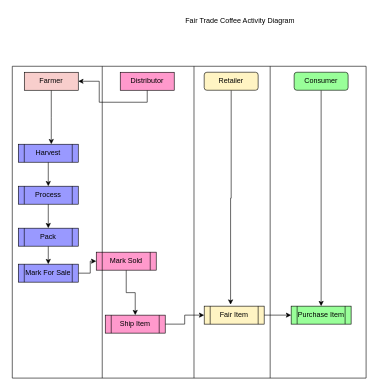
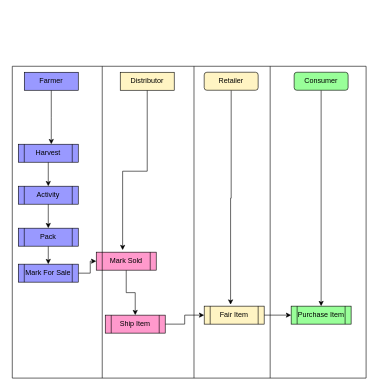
  <mxCell id="0" />
  <mxCell id="1" parent="0" />
  <mxCell id="2" style="edgeStyle=orthogonalEdgeStyle;rounded=0;orthogonalLoop=1;jettySize=auto;html=1;" edge="1" parent="1" source="3"><mxGeometry relative="1" as="geometry"><mxPoint x="85" y="240" as="targetPoint" /></mxGeometry></mxCell>
- <mxCell id="3" value="Farmer" style="rounded=0;whiteSpace=wrap;html=1;fillColor=#f8cecc;" vertex="1" parent="1"><mxGeometry x="40" y="120" width="90" height="30" as="geometry" /></mxCell>
- <mxCell id="4" style="edgeStyle=orthogonalEdgeStyle;rounded=0;orthogonalLoop=1;jettySize=auto;html=1;exitX=0.5;exitY=1;exitDx=0;exitDy=0;" edge="1" parent="1" source="5" target="3"><mxGeometry relative="1" as="geometry" /></mxCell>
- <mxCell id="5" value="Distributor" style="rounded=0;whiteSpace=wrap;html=1;fillColor=#FF99CC;" vertex="1" parent="1"><mxGeometry x="200" y="120" width="90" height="30" as="geometry" /></mxCell>
+ <mxCell id="3" value="Farmer" style="rounded=0;whiteSpace=wrap;html=1;fillColor=#9999FF;" vertex="1" parent="1"><mxGeometry x="40" y="120" width="90" height="30" as="geometry" /></mxCell>
+ <mxCell id="4" style="edgeStyle=orthogonalEdgeStyle;rounded=0;orthogonalLoop=1;jettySize=auto;html=1;exitX=0.5;exitY=1;exitDx=0;exitDy=0;entryX=0.44;entryY=-0.117;entryDx=0;entryDy=0;entryPerimeter=0;" edge="1" parent="1" source="5" target="26"><mxGeometry relative="1" as="geometry" /></mxCell>
+ <mxCell id="5" value="Distributor" style="rounded=0;whiteSpace=wrap;html=1;fillColor=#fff4c3;" vertex="1" parent="1"><mxGeometry x="200" y="120" width="90" height="30" as="geometry" /></mxCell>
  <mxCell id="6" style="edgeStyle=orthogonalEdgeStyle;rounded=0;orthogonalLoop=1;jettySize=auto;html=1;exitX=0.5;exitY=1;exitDx=0;exitDy=0;entryX=0.44;entryY=-0.083;entryDx=0;entryDy=0;entryPerimeter=0;" edge="1" parent="1" source="7" target="30"><mxGeometry relative="1" as="geometry" /></mxCell>
  <mxCell id="7" value="Retailer" style="whiteSpace=wrap;html=1;fillColor=#FFF4C3;rounded=1;" vertex="1" parent="1"><mxGeometry x="340" y="120" width="90" height="30" as="geometry" /></mxCell>
  <mxCell id="8" style="edgeStyle=orthogonalEdgeStyle;rounded=0;orthogonalLoop=1;jettySize=auto;html=1;exitX=0.5;exitY=1;exitDx=0;exitDy=0;entryX=0.5;entryY=0;entryDx=0;entryDy=0;" edge="1" parent="1" source="9" target="31"><mxGeometry relative="1" as="geometry" /></mxCell>
  <mxCell id="9" value="Consumer" style="whiteSpace=wrap;html=1;fillColor=#99FF99;rounded=1;" vertex="1" parent="1"><mxGeometry x="490" y="120" width="90" height="30" as="geometry" /></mxCell>
  <mxCell id="10" style="edgeStyle=orthogonalEdgeStyle;rounded=0;orthogonalLoop=1;jettySize=auto;html=1;entryX=0.5;entryY=0;entryDx=0;entryDy=0;" edge="1" parent="1" source="11" target="13"><mxGeometry relative="1" as="geometry" /></mxCell>
  <mxCell id="11" value="Harvest" style="shape=process;whiteSpace=wrap;html=1;backgroundOutline=1;fillColor=#9999FF;" vertex="1" parent="1"><mxGeometry x="30" y="240" width="100" height="30" as="geometry" /></mxCell>
  <mxCell id="12" style="edgeStyle=orthogonalEdgeStyle;rounded=0;orthogonalLoop=1;jettySize=auto;html=1;exitX=0.5;exitY=1;exitDx=0;exitDy=0;" edge="1" parent="1" source="13" target="15"><mxGeometry relative="1" as="geometry" /></mxCell>
- <mxCell id="13" value="Process" style="shape=process;whiteSpace=wrap;html=1;backgroundOutline=1;fillColor=#9999FF;" vertex="1" parent="1"><mxGeometry x="30" y="310" width="100" height="30" as="geometry" /></mxCell>
+ <mxCell id="13" value="Activity" style="shape=process;whiteSpace=wrap;html=1;backgroundOutline=1;fillColor=#9999FF;" vertex="1" parent="1"><mxGeometry x="30" y="310" width="100" height="30" as="geometry" /></mxCell>
  <mxCell id="14" style="edgeStyle=orthogonalEdgeStyle;rounded=0;orthogonalLoop=1;jettySize=auto;html=1;exitX=0.5;exitY=1;exitDx=0;exitDy=0;entryX=0.5;entryY=0;entryDx=0;entryDy=0;" edge="1" parent="1" source="15" target="17"><mxGeometry relative="1" as="geometry" /></mxCell>
  <mxCell id="15" value="Pack&lt;span style=&quot;color: rgba(0 , 0 , 0 , 0) ; font-family: monospace ; font-size: 0px&quot;&gt;%3CmxGraphModel%3E%3Croot%3E%3CmxCell%20id%3D%220%22%2F%3E%3CmxCell%20id%3D%221%22%20parent%3D%220%22%2F%3E%3CmxCell%20id%3D%222%22%20value%3D%22Process%22%20style%3D%22shape%3Dprocess%3BwhiteSpace%3Dwrap%3Bhtml%3D1%3BbackgroundOutline%3D1%3B%22%20vertex%3D%221%22%20parent%3D%221%22%3E%3CmxGeometry%20x%3D%2220%22%20y%3D%22240%22%20width%3D%22100%22%20height%3D%2230%22%20as%3D%22geometry%22%2F%3E%3C%2FmxCell%3E%3C%2Froot%3E%3C%2FmxGraphModel%3E&lt;/span&gt;" style="shape=process;whiteSpace=wrap;html=1;backgroundOutline=1;fillColor=#9999FF;" vertex="1" parent="1"><mxGeometry x="30" y="380" width="100" height="30" as="geometry" /></mxCell>
  <mxCell id="16" style="edgeStyle=orthogonalEdgeStyle;rounded=0;orthogonalLoop=1;jettySize=auto;html=1;exitX=1;exitY=0.5;exitDx=0;exitDy=0;" edge="1" parent="1" source="17" target="26"><mxGeometry relative="1" as="geometry" /></mxCell>
  <mxCell id="17" value="Mark For Sale" style="shape=process;whiteSpace=wrap;html=1;backgroundOutline=1;fillColor=#9999FF;" vertex="1" parent="1"><mxGeometry x="30" y="440" width="100" height="30" as="geometry" /></mxCell>
  <mxCell id="18" value="" style="endArrow=none;html=1;rounded=0;" edge="1" parent="1"><mxGeometry width="50" height="50" relative="1" as="geometry"><mxPoint x="170" y="630" as="sourcePoint" /><mxPoint x="170" y="110" as="targetPoint" /></mxGeometry></mxCell>
  <mxCell id="19" value="" style="endArrow=none;html=1;rounded=0;" edge="1" parent="1"><mxGeometry width="50" height="50" relative="1" as="geometry"><mxPoint x="323" y="630" as="sourcePoint" /><mxPoint x="323" y="110" as="targetPoint" /></mxGeometry></mxCell>
  <mxCell id="20" value="" style="endArrow=none;html=1;rounded=0;" edge="1" parent="1"><mxGeometry width="50" height="50" relative="1" as="geometry"><mxPoint x="450" y="630" as="sourcePoint" /><mxPoint x="450" y="110" as="targetPoint" /></mxGeometry></mxCell>
  <mxCell id="21" value="" style="endArrow=none;html=1;rounded=0;" edge="1" parent="1"><mxGeometry width="50" height="50" relative="1" as="geometry"><mxPoint x="610" y="630" as="sourcePoint" /><mxPoint x="610" y="110" as="targetPoint" /></mxGeometry></mxCell>
  <mxCell id="22" value="" style="endArrow=none;html=1;rounded=0;" edge="1" parent="1"><mxGeometry width="50" height="50" relative="1" as="geometry"><mxPoint x="610" y="110" as="sourcePoint" /><mxPoint x="20" y="110" as="targetPoint" /></mxGeometry></mxCell>
  <mxCell id="23" value="" style="endArrow=none;html=1;rounded=0;" edge="1" parent="1"><mxGeometry width="50" height="50" relative="1" as="geometry"><mxPoint x="610" y="630" as="sourcePoint" /><mxPoint x="20" y="630" as="targetPoint" /></mxGeometry></mxCell>
  <mxCell id="24" value="" style="endArrow=none;html=1;rounded=0;" edge="1" parent="1"><mxGeometry width="50" height="50" relative="1" as="geometry"><mxPoint x="20" y="630" as="sourcePoint" /><mxPoint x="20" y="110" as="targetPoint" /></mxGeometry></mxCell>
  <mxCell id="25" style="edgeStyle=orthogonalEdgeStyle;rounded=0;orthogonalLoop=1;jettySize=auto;html=1;exitX=0.5;exitY=1;exitDx=0;exitDy=0;entryX=0.5;entryY=0;entryDx=0;entryDy=0;" edge="1" parent="1" source="26" target="28"><mxGeometry relative="1" as="geometry" /></mxCell>
  <mxCell id="26" value="Mark Sold" style="shape=process;whiteSpace=wrap;html=1;backgroundOutline=1;fillColor=#FF99CC;" vertex="1" parent="1"><mxGeometry x="160" y="420" width="100" height="30" as="geometry" /></mxCell>
  <mxCell id="27" style="edgeStyle=orthogonalEdgeStyle;rounded=0;orthogonalLoop=1;jettySize=auto;html=1;exitX=1;exitY=0.5;exitDx=0;exitDy=0;" edge="1" parent="1" source="28" target="30"><mxGeometry relative="1" as="geometry" /></mxCell>
  <mxCell id="28" value="Ship Item" style="shape=process;whiteSpace=wrap;html=1;backgroundOutline=1;fillColor=#FF99CC;" vertex="1" parent="1"><mxGeometry x="175" y="525" width="100" height="30" as="geometry" /></mxCell>
  <mxCell id="29" style="edgeStyle=orthogonalEdgeStyle;rounded=0;orthogonalLoop=1;jettySize=auto;html=1;exitX=1;exitY=0.5;exitDx=0;exitDy=0;" edge="1" parent="1" source="30" target="31"><mxGeometry relative="1" as="geometry" /></mxCell>
  <mxCell id="30" value="Fair Item" style="shape=process;whiteSpace=wrap;html=1;backgroundOutline=1;fillColor=#FFF4C3;" vertex="1" parent="1"><mxGeometry x="340" y="510" width="100" height="30" as="geometry" /></mxCell>
  <mxCell id="31" value="Purchase Item" style="shape=process;whiteSpace=wrap;html=1;backgroundOutline=1;fillColor=#99FF99;" vertex="1" parent="1"><mxGeometry x="485" y="510" width="100" height="30" as="geometry" /></mxCell>
- <mxCell id="32" value="Fair Trade Coffee Activity Diagram" style="text;html=1;strokeColor=none;fillColor=none;align=center;verticalAlign=middle;whiteSpace=wrap;rounded=0;" vertex="1" parent="1"><mxGeometry x="200" y="20" width="400" height="30" as="geometry" /></mxCell>
